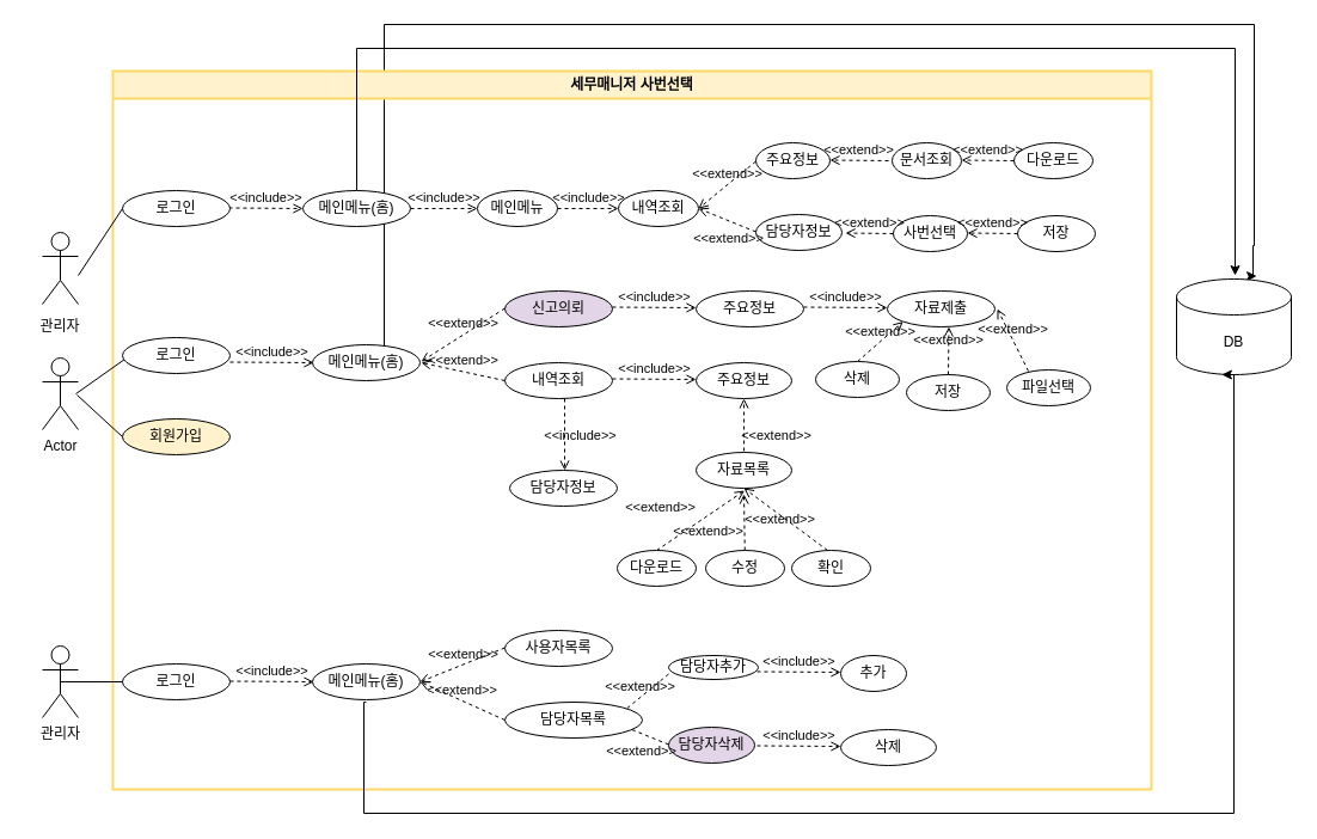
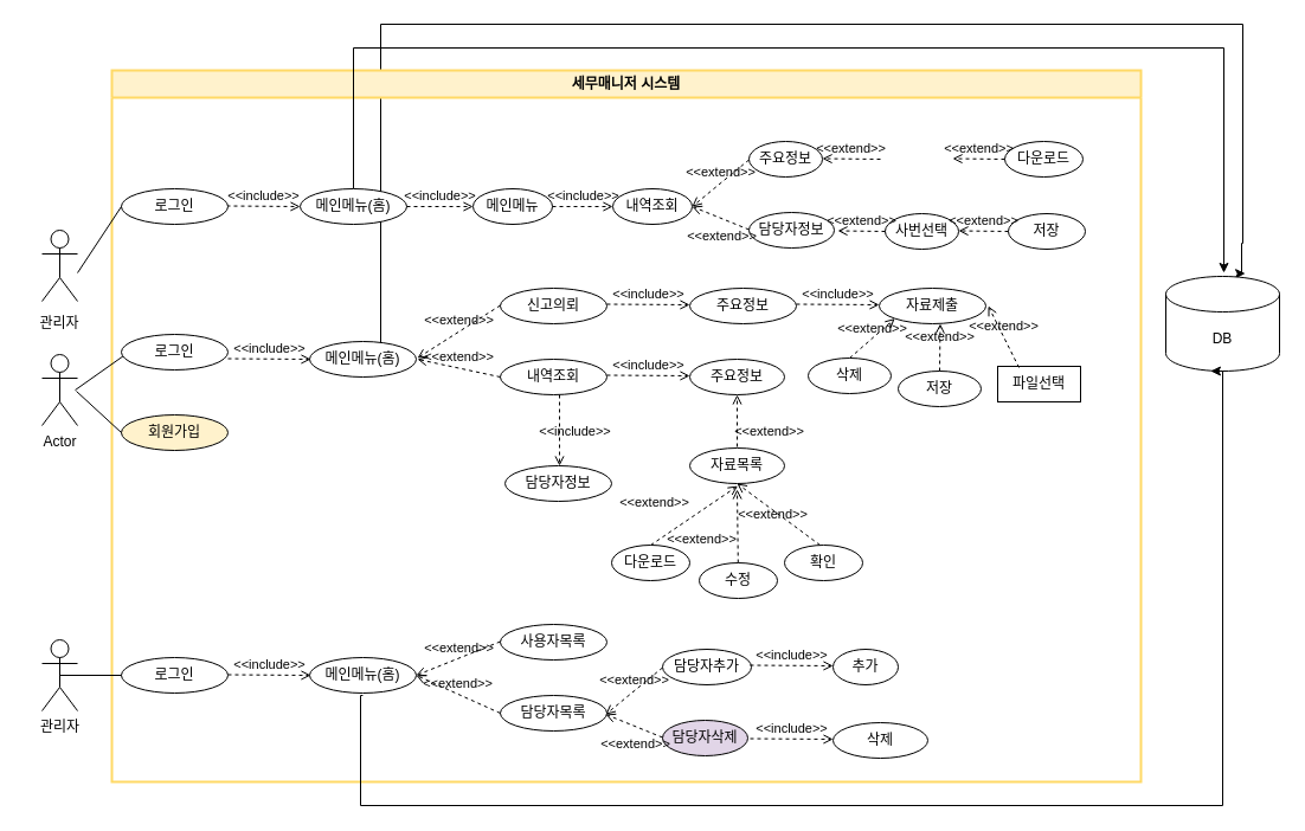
  <mxCell id="0" />
  <mxCell id="1" parent="0" />
  <mxCell id="2" style="edgeStyle=orthogonalEdgeStyle;rounded=0;orthogonalLoop=1;jettySize=auto;html=1;exitX=0.5;exitY=1;exitDx=0;exitDy=0;entryX=0.699;entryY=0.032;entryDx=0;entryDy=0;entryPerimeter=0;" parent="1" edge="1"><mxGeometry relative="1" as="geometry"><Array as="points"><mxPoint x="321" y="313" /><mxPoint x="321" y="20" /><mxPoint x="1049" y="20" /><mxPoint x="1049" y="205" /><mxPoint x="1048" y="231" /></Array><mxPoint x="323" y="313" as="sourcePoint" /><mxPoint x="1051.104" y="230.56" as="targetPoint" /></mxGeometry></mxCell>
- <mxCell id="3" value="세무매니저 사번선택" style="swimlane;whiteSpace=wrap;html=1;fillColor=#fff2cc;strokeColor=#FFD966;strokeWidth=2;" parent="1" vertex="1"><mxGeometry x="94" y="59" width="869" height="601" as="geometry" /></mxCell>
+ <mxCell id="3" value="세무매니저 시스템" style="swimlane;whiteSpace=wrap;html=1;fillColor=#fff2cc;strokeColor=#FFD966;strokeWidth=2;" parent="1" vertex="1"><mxGeometry x="94" y="59" width="869" height="601" as="geometry" /></mxCell>
  <mxCell id="4" value="&amp;lt;&amp;lt;include&amp;gt;&amp;gt;" style="html=1;verticalAlign=bottom;labelBackgroundColor=none;endArrow=open;endFill=0;dashed=1;rounded=0;entryX=0;entryY=0.5;entryDx=0;entryDy=0;" parent="3" target="6" edge="1"><mxGeometry width="160" relative="1" as="geometry"><mxPoint x="97" y="114.5" as="sourcePoint" /><mxPoint x="167" y="115" as="targetPoint" /></mxGeometry></mxCell>
  <mxCell id="5" style="edgeStyle=orthogonalEdgeStyle;rounded=0;orthogonalLoop=1;jettySize=auto;html=1;exitX=0.5;exitY=0;exitDx=0;exitDy=0;" parent="3" source="6" edge="1"><mxGeometry relative="1" as="geometry"><mxPoint x="939" y="171" as="targetPoint" /><Array as="points"><mxPoint x="204" y="-19" /><mxPoint x="939" y="-19" /></Array></mxGeometry></mxCell>
  <mxCell id="6" value="메인메뉴(홈)" style="ellipse;whiteSpace=wrap;html=1;" parent="3" vertex="1"><mxGeometry x="159" y="100" width="90" height="30" as="geometry" /></mxCell>
  <mxCell id="7" value="" style="endArrow=none;html=1;rounded=0;" parent="3" edge="1"><mxGeometry width="50" height="50" relative="1" as="geometry"><mxPoint x="-31" y="270" as="sourcePoint" /><mxPoint x="10" y="241" as="targetPoint" /></mxGeometry></mxCell>
  <mxCell id="8" value="메인메뉴" style="ellipse;whiteSpace=wrap;html=1;" parent="3" vertex="1"><mxGeometry x="305" y="100" width="67" height="30" as="geometry" /></mxCell>
- <mxCell id="9" value="파일선택" style="ellipse;whiteSpace=wrap;html=1;" parent="3" vertex="1"><mxGeometry x="748" y="250" width="70" height="30" as="geometry" /></mxCell>
+ <mxCell id="9" value="파일선택" style="whiteSpace=wrap;html=1;rounded=0;" parent="3" vertex="1"><mxGeometry x="748" y="250" width="70" height="30" as="geometry" /></mxCell>
  <mxCell id="10" value="주요정보" style="ellipse;whiteSpace=wrap;html=1;" parent="3" vertex="1"><mxGeometry x="538" y="60" width="62" height="30" as="geometry" /></mxCell>
  <mxCell id="11" value="담당자정보" style="ellipse;whiteSpace=wrap;html=1;" parent="3" vertex="1"><mxGeometry x="538" y="120" width="72" height="30" as="geometry" /></mxCell>
  <mxCell id="12" value="&amp;lt;&amp;lt;include&amp;gt;&amp;gt;" style="html=1;verticalAlign=bottom;labelBackgroundColor=none;endArrow=open;endFill=0;dashed=1;rounded=0;entryX=0;entryY=0.5;entryDx=0;entryDy=0;exitX=1;exitY=0.5;exitDx=0;exitDy=0;exitPerimeter=0;" parent="3" source="6" target="8" edge="1"><mxGeometry width="160" relative="1" as="geometry"><mxPoint x="257" y="114.5" as="sourcePoint" /><mxPoint x="417" y="114.5" as="targetPoint" /></mxGeometry></mxCell>
  <mxCell id="13" value="&amp;lt;&amp;lt;extend&amp;gt;&amp;gt;" style="html=1;verticalAlign=bottom;labelBackgroundColor=none;endArrow=open;endFill=0;dashed=1;rounded=0;entryX=1;entryY=0.5;entryDx=0;entryDy=0;" parent="3" target="15" edge="1"><mxGeometry width="160" relative="1" as="geometry"><mxPoint x="538" y="75.5" as="sourcePoint" /><mxPoint x="498" y="115" as="targetPoint" /></mxGeometry></mxCell>
  <mxCell id="14" value="&amp;lt;&amp;lt;extend&amp;gt;&amp;gt;" style="html=1;verticalAlign=bottom;labelBackgroundColor=none;endArrow=open;endFill=0;dashed=1;rounded=0;entryX=1;entryY=0.5;entryDx=0;entryDy=0;" parent="3" target="15" edge="1"><mxGeometry x="-0.364" y="21" width="160" relative="1" as="geometry"><mxPoint x="538" y="134.5" as="sourcePoint" /><mxPoint x="498" y="120" as="targetPoint" /><mxPoint y="1" as="offset" /></mxGeometry></mxCell>
  <mxCell id="15" value="내역조회" style="ellipse;whiteSpace=wrap;html=1;" parent="3" vertex="1"><mxGeometry x="423" y="100" width="67" height="30" as="geometry" /></mxCell>
  <mxCell id="16" value="&amp;lt;&amp;lt;include&amp;gt;&amp;gt;" style="html=1;verticalAlign=bottom;labelBackgroundColor=none;endArrow=open;endFill=0;dashed=1;rounded=0;entryX=0;entryY=0.5;entryDx=0;entryDy=0;exitX=1;exitY=0.5;exitDx=0;exitDy=0;" parent="3" source="8" target="15" edge="1"><mxGeometry width="160" relative="1" as="geometry"><mxPoint x="389" y="114.5" as="sourcePoint" /><mxPoint x="549" y="114.5" as="targetPoint" /></mxGeometry></mxCell>
- <mxCell id="17" value="문서조회" style="ellipse;whiteSpace=wrap;html=1;" parent="3" vertex="1"><mxGeometry x="652" y="60" width="58" height="30" as="geometry" /></mxCell>
  <mxCell id="18" value="다운로드" style="ellipse;whiteSpace=wrap;html=1;" parent="3" vertex="1"><mxGeometry x="754" y="60" width="66" height="30" as="geometry" /></mxCell>
  <mxCell id="19" value="&amp;lt;&amp;lt;extend&amp;gt;&amp;gt;" style="html=1;verticalAlign=bottom;labelBackgroundColor=none;endArrow=open;endFill=0;dashed=1;rounded=0;" parent="3" edge="1"><mxGeometry width="160" relative="1" as="geometry"><mxPoint x="649" y="75" as="sourcePoint" /><mxPoint x="600" y="74.5" as="targetPoint" /></mxGeometry></mxCell>
  <mxCell id="20" value="&amp;lt;&amp;lt;extend&amp;gt;&amp;gt;" style="html=1;verticalAlign=bottom;labelBackgroundColor=none;endArrow=open;endFill=0;dashed=1;rounded=0;exitX=0;exitY=0.5;exitDx=0;exitDy=0;" parent="3" source="18" edge="1"><mxGeometry width="160" relative="1" as="geometry"><mxPoint x="870" y="74.5" as="sourcePoint" /><mxPoint x="710" y="74.5" as="targetPoint" /></mxGeometry></mxCell>
  <mxCell id="21" value="회원가입" style="ellipse;whiteSpace=wrap;html=1;fillColor=#fff2cc;" parent="3" vertex="1"><mxGeometry x="8" y="291" width="90" height="30" as="geometry" /></mxCell>
  <mxCell id="22" value="로그인" style="ellipse;whiteSpace=wrap;html=1;" vertex="1" parent="3"><mxGeometry x="8" y="496" width="90" height="30" as="geometry" /></mxCell>
  <mxCell id="23" value="&amp;lt;&amp;lt;include&amp;gt;&amp;gt;" style="html=1;verticalAlign=bottom;labelBackgroundColor=none;endArrow=open;endFill=0;dashed=1;rounded=0;" edge="1" parent="3"><mxGeometry width="160" relative="1" as="geometry"><mxPoint x="98" y="510.5" as="sourcePoint" /><mxPoint x="168" y="511" as="targetPoint" /></mxGeometry></mxCell>
  <mxCell id="24" value="메인메뉴(홈)" style="ellipse;whiteSpace=wrap;html=1;" vertex="1" parent="3"><mxGeometry x="167" y="496" width="90" height="30" as="geometry" /></mxCell>
- <mxCell id="25" value="담당자추가" style="ellipse;whiteSpace=wrap;html=1;" vertex="1" parent="3"><mxGeometry x="465" y="489" width="75" height="20" as="geometry" /></mxCell>
+ <mxCell id="25" value="담당자추가" style="ellipse;whiteSpace=wrap;html=1;" vertex="1" parent="3"><mxGeometry x="465" y="489" width="75" height="30" as="geometry" /></mxCell>
  <mxCell id="26" value="담당자삭제" style="ellipse;whiteSpace=wrap;html=1;fillColor=#e1d5e7;" vertex="1" parent="3"><mxGeometry x="465" y="549" width="72" height="30" as="geometry" /></mxCell>
  <mxCell id="27" value="&amp;lt;&amp;lt;extend&amp;gt;&amp;gt;" style="html=1;verticalAlign=bottom;labelBackgroundColor=none;endArrow=open;endFill=0;dashed=1;rounded=0;entryX=1;entryY=0.5;entryDx=0;entryDy=0;" edge="1" parent="3"><mxGeometry x="-0.364" y="21" width="160" relative="1" as="geometry"><mxPoint x="465" y="563.5" as="sourcePoint" /><mxPoint x="417" y="544" as="targetPoint" /><mxPoint y="1" as="offset" /></mxGeometry></mxCell>
  <mxCell id="28" value="&amp;lt;&amp;lt;extend&amp;gt;&amp;gt;" style="html=1;verticalAlign=bottom;labelBackgroundColor=none;endArrow=open;endFill=0;dashed=1;rounded=0;entryX=1;entryY=0.5;entryDx=0;entryDy=0;" edge="1" parent="3"><mxGeometry width="160" relative="1" as="geometry"><mxPoint x="465" y="504.5" as="sourcePoint" /><mxPoint x="417" y="544" as="targetPoint" /></mxGeometry></mxCell>
  <mxCell id="29" value="&amp;lt;&amp;lt;include&amp;gt;&amp;gt;" style="html=1;verticalAlign=bottom;labelBackgroundColor=none;endArrow=open;endFill=0;dashed=1;rounded=0;" edge="1" parent="3"><mxGeometry width="160" relative="1" as="geometry"><mxPoint x="539" y="502.5" as="sourcePoint" /><mxPoint x="609" y="503" as="targetPoint" /></mxGeometry></mxCell>
  <mxCell id="30" value="추가" style="ellipse;whiteSpace=wrap;html=1;" vertex="1" parent="3"><mxGeometry x="609" y="489" width="55" height="30" as="geometry" /></mxCell>
  <mxCell id="31" value="&amp;lt;&amp;lt;include&amp;gt;&amp;gt;" style="html=1;verticalAlign=bottom;labelBackgroundColor=none;endArrow=open;endFill=0;dashed=1;rounded=0;" edge="1" parent="3"><mxGeometry width="160" relative="1" as="geometry"><mxPoint x="539" y="564.5" as="sourcePoint" /><mxPoint x="609" y="565" as="targetPoint" /></mxGeometry></mxCell>
  <mxCell id="32" value="삭제" style="ellipse;whiteSpace=wrap;html=1;" vertex="1" parent="3"><mxGeometry x="609" y="551" width="80" height="30" as="geometry" /></mxCell>
  <mxCell id="33" value="Actor" style="shape=umlActor;verticalLabelPosition=bottom;verticalAlign=top;html=1;outlineConnect=0;" parent="1" vertex="1"><mxGeometry x="35" y="194" width="30" height="60" as="geometry" /></mxCell>
  <mxCell id="34" value="로그인" style="ellipse;whiteSpace=wrap;html=1;" parent="1" vertex="1"><mxGeometry x="102" y="159" width="90" height="30" as="geometry" /></mxCell>
  <mxCell id="35" value="로그인" style="ellipse;whiteSpace=wrap;html=1;" parent="1" vertex="1"><mxGeometry x="102" y="282" width="90" height="30" as="geometry" /></mxCell>
  <mxCell id="36" value="메인메뉴(홈)" style="ellipse;whiteSpace=wrap;html=1;" parent="1" vertex="1"><mxGeometry x="261" y="288" width="90" height="30" as="geometry" /></mxCell>
  <mxCell id="37" value="&amp;lt;&amp;lt;include&amp;gt;&amp;gt;" style="html=1;verticalAlign=bottom;labelBackgroundColor=none;endArrow=open;endFill=0;dashed=1;rounded=0;" parent="1" edge="1"><mxGeometry width="160" relative="1" as="geometry"><mxPoint x="192" y="302.5" as="sourcePoint" /><mxPoint x="262" y="303" as="targetPoint" /></mxGeometry></mxCell>
- <mxCell id="38" value="신고의뢰" style="ellipse;whiteSpace=wrap;html=1;fillColor=#e1d5e7;" parent="1" vertex="1"><mxGeometry x="422" y="243" width="90" height="30" as="geometry" /></mxCell>
+ <mxCell id="38" value="신고의뢰" style="ellipse;whiteSpace=wrap;html=1;" parent="1" vertex="1"><mxGeometry x="422" y="243" width="90" height="30" as="geometry" /></mxCell>
  <mxCell id="39" value="&amp;lt;&amp;lt;extend&amp;gt;&amp;gt;" style="html=1;verticalAlign=bottom;labelBackgroundColor=none;endArrow=open;endFill=0;dashed=1;rounded=0;entryX=1;entryY=0.5;entryDx=0;entryDy=0;" parent="1" edge="1"><mxGeometry width="160" relative="1" as="geometry"><mxPoint x="422" y="257.5" as="sourcePoint" /><mxPoint x="352" y="302" as="targetPoint" /></mxGeometry></mxCell>
  <mxCell id="40" value="내역조회" style="ellipse;whiteSpace=wrap;html=1;" parent="1" vertex="1"><mxGeometry x="422" y="303" width="90" height="30" as="geometry" /></mxCell>
  <mxCell id="41" value="&amp;lt;&amp;lt;extend&amp;gt;&amp;gt;" style="html=1;verticalAlign=bottom;labelBackgroundColor=none;endArrow=open;endFill=0;dashed=1;rounded=0;exitX=0;exitY=0.5;exitDx=0;exitDy=0;" parent="1" source="40" edge="1"><mxGeometry width="160" relative="1" as="geometry"><mxPoint x="432" y="267.5" as="sourcePoint" /><mxPoint x="352" y="303" as="targetPoint" /></mxGeometry></mxCell>
  <mxCell id="42" value="&amp;lt;&amp;lt;include&amp;gt;&amp;gt;" style="html=1;verticalAlign=bottom;labelBackgroundColor=none;endArrow=open;endFill=0;dashed=1;rounded=0;" parent="1" edge="1"><mxGeometry width="160" relative="1" as="geometry"><mxPoint x="512" y="256.5" as="sourcePoint" /><mxPoint x="582" y="257" as="targetPoint" /></mxGeometry></mxCell>
  <mxCell id="43" value="주요정보" style="ellipse;whiteSpace=wrap;html=1;" parent="1" vertex="1"><mxGeometry x="582" y="243" width="90" height="30" as="geometry" /></mxCell>
  <mxCell id="44" value="&amp;lt;&amp;lt;include&amp;gt;&amp;gt;" style="html=1;verticalAlign=bottom;labelBackgroundColor=none;endArrow=open;endFill=0;dashed=1;rounded=0;" parent="1" edge="1"><mxGeometry width="160" relative="1" as="geometry"><mxPoint x="672" y="256.5" as="sourcePoint" /><mxPoint x="742" y="257" as="targetPoint" /></mxGeometry></mxCell>
  <mxCell id="45" value="자료제출" style="ellipse;whiteSpace=wrap;html=1;" parent="1" vertex="1"><mxGeometry x="742" y="243" width="90" height="30" as="geometry" /></mxCell>
  <mxCell id="46" value="&amp;lt;&amp;lt;include&amp;gt;&amp;gt;" style="html=1;verticalAlign=bottom;labelBackgroundColor=none;endArrow=open;endFill=0;dashed=1;rounded=0;" parent="1" edge="1"><mxGeometry width="160" relative="1" as="geometry"><mxPoint x="512" y="316.5" as="sourcePoint" /><mxPoint x="582" y="317" as="targetPoint" /></mxGeometry></mxCell>
  <mxCell id="47" value="주요정보" style="ellipse;whiteSpace=wrap;html=1;" parent="1" vertex="1"><mxGeometry x="582" y="303" width="80" height="30" as="geometry" /></mxCell>
  <mxCell id="48" value="&amp;lt;&amp;lt;extend&amp;gt;&amp;gt;" style="html=1;verticalAlign=bottom;labelBackgroundColor=none;endArrow=open;endFill=0;dashed=1;rounded=0;entryX=0.5;entryY=1;entryDx=0;entryDy=0;" parent="1" target="47" edge="1"><mxGeometry x="-0.6" y="-27" width="160" relative="1" as="geometry"><mxPoint x="622" y="383" as="sourcePoint" /><mxPoint x="602" y="383" as="targetPoint" /><mxPoint as="offset" /></mxGeometry></mxCell>
  <mxCell id="49" value="자료목록" style="ellipse;whiteSpace=wrap;html=1;" parent="1" vertex="1"><mxGeometry x="582" y="378" width="80" height="30" as="geometry" /></mxCell>
  <mxCell id="50" value="&amp;lt;&amp;lt;extend&amp;gt;&amp;gt;" style="html=1;verticalAlign=bottom;labelBackgroundColor=none;endArrow=open;endFill=0;dashed=1;rounded=0;entryX=0.5;entryY=1;entryDx=0;entryDy=0;exitX=0.5;exitY=0;exitDx=0;exitDy=0;" parent="1" source="51" edge="1"><mxGeometry x="-0.603" y="21" width="160" relative="1" as="geometry"><mxPoint x="622.5" y="461" as="sourcePoint" /><mxPoint x="622.5" y="410" as="targetPoint" /><mxPoint as="offset" /></mxGeometry></mxCell>
  <mxCell id="51" value="다운로드" style="ellipse;whiteSpace=wrap;html=1;" parent="1" vertex="1"><mxGeometry x="516" y="460" width="66" height="30" as="geometry" /></mxCell>
  <mxCell id="52" value="&amp;lt;&amp;lt;include&amp;gt;&amp;gt;" style="html=1;verticalAlign=bottom;labelBackgroundColor=none;endArrow=open;endFill=0;dashed=1;rounded=0;" parent="1" edge="1"><mxGeometry x="0.333" y="13" width="160" relative="1" as="geometry"><mxPoint x="472" y="333" as="sourcePoint" /><mxPoint x="472" y="393" as="targetPoint" /><mxPoint as="offset" /></mxGeometry></mxCell>
  <mxCell id="53" value="담당자정보" style="ellipse;whiteSpace=wrap;html=1;" parent="1" vertex="1"><mxGeometry x="426" y="393" width="90" height="30" as="geometry" /></mxCell>
  <mxCell id="54" value="&amp;lt;&amp;lt;extend&amp;gt;&amp;gt;" style="html=1;verticalAlign=bottom;labelBackgroundColor=none;endArrow=open;endFill=0;dashed=1;rounded=0;entryX=0;entryY=1;entryDx=0;entryDy=0;exitX=0.5;exitY=0;exitDx=0;exitDy=0;" parent="1" source="57" target="45" edge="1"><mxGeometry width="160" relative="1" as="geometry"><mxPoint x="742" y="323" as="sourcePoint" /><mxPoint x="792" y="273" as="targetPoint" /></mxGeometry></mxCell>
  <mxCell id="55" value="저장" style="ellipse;whiteSpace=wrap;html=1;" parent="1" vertex="1"><mxGeometry x="758" y="313" width="70" height="30" as="geometry" /></mxCell>
  <mxCell id="56" value="&amp;lt;&amp;lt;extend&amp;gt;&amp;gt;" style="html=1;verticalAlign=bottom;labelBackgroundColor=none;endArrow=open;endFill=0;dashed=1;rounded=0;entryX=0;entryY=1;entryDx=0;entryDy=0;exitX=0.5;exitY=0;exitDx=0;exitDy=0;" parent="1" source="55" edge="1"><mxGeometry width="160" relative="1" as="geometry"><mxPoint x="792" y="313" as="sourcePoint" /><mxPoint x="793.5" y="273" as="targetPoint" /></mxGeometry></mxCell>
  <mxCell id="57" value="삭제" style="ellipse;whiteSpace=wrap;html=1;" parent="1" vertex="1"><mxGeometry x="682" y="302" width="70" height="30" as="geometry" /></mxCell>
  <mxCell id="58" value="&amp;lt;&amp;lt;extend&amp;gt;&amp;gt;" style="html=1;verticalAlign=bottom;labelBackgroundColor=none;endArrow=open;endFill=0;dashed=1;rounded=0;entryX=0.5;entryY=1;entryDx=0;entryDy=0;" parent="1" target="49" edge="1"><mxGeometry x="-0.031" y="10" width="160" relative="1" as="geometry"><mxPoint x="692" y="460" as="sourcePoint" /><mxPoint x="797" y="460" as="targetPoint" /><mxPoint as="offset" /></mxGeometry></mxCell>
  <mxCell id="59" value="확인" style="ellipse;whiteSpace=wrap;html=1;" parent="1" vertex="1"><mxGeometry x="662" y="460" width="66" height="30" as="geometry" /></mxCell>
- <mxCell id="60" value="수정" style="ellipse;whiteSpace=wrap;html=1;" parent="1" vertex="1"><mxGeometry x="590" y="460" width="66" height="30" as="geometry" /></mxCell>
+ <mxCell id="60" value="수정" style="ellipse;whiteSpace=wrap;html=1;" parent="1" vertex="1"><mxGeometry x="590" y="475" width="66" height="30" as="geometry" /></mxCell>
  <mxCell id="61" value="&amp;lt;&amp;lt;extend&amp;gt;&amp;gt;" style="html=1;verticalAlign=bottom;labelBackgroundColor=none;endArrow=open;endFill=0;dashed=1;rounded=0;" parent="1" source="60" edge="1"><mxGeometry x="-0.681" y="31" width="160" relative="1" as="geometry"><mxPoint x="502" y="573" as="sourcePoint" /><mxPoint x="622" y="413" as="targetPoint" /><mxPoint y="-1" as="offset" /></mxGeometry></mxCell>
  <mxCell id="62" value="&amp;lt;&amp;lt;extend&amp;gt;&amp;gt;" style="html=1;verticalAlign=bottom;labelBackgroundColor=none;endArrow=open;endFill=0;dashed=1;rounded=0;exitX=0.257;exitY=0.033;exitDx=0;exitDy=0;exitPerimeter=0;" parent="1" source="9" edge="1"><mxGeometry width="160" relative="1" as="geometry"><mxPoint x="568" y="197.5" as="sourcePoint" /><mxPoint x="834" y="258" as="targetPoint" /></mxGeometry></mxCell>
  <mxCell id="63" value="DB" style="shape=cylinder3;whiteSpace=wrap;html=1;boundedLbl=1;backgroundOutline=1;size=15;" parent="1" vertex="1"><mxGeometry x="984" y="233" width="96" height="80" as="geometry" /></mxCell>
  <mxCell id="64" value="Actor" style="shape=umlActor;verticalLabelPosition=bottom;verticalAlign=top;html=1;outlineConnect=0;" parent="1" vertex="1"><mxGeometry x="35" y="299" width="30" height="60" as="geometry" /></mxCell>
  <mxCell id="65" value="관리자" style="text;html=1;align=center;verticalAlign=middle;whiteSpace=wrap;rounded=0;fillColor=default;" parent="1" vertex="1"><mxGeometry x="20" y="258" width="60" height="30" as="geometry" /></mxCell>
  <mxCell id="66" value="" style="endArrow=none;html=1;rounded=0;entryX=0;entryY=0.5;entryDx=0;entryDy=0;" parent="1" target="34" edge="1"><mxGeometry width="50" height="50" relative="1" as="geometry"><mxPoint x="65" y="230" as="sourcePoint" /><mxPoint x="105" y="260" as="targetPoint" /></mxGeometry></mxCell>
  <mxCell id="67" value="사번선택" style="ellipse;whiteSpace=wrap;html=1;" parent="1" vertex="1"><mxGeometry x="747" y="180" width="62" height="30" as="geometry" /></mxCell>
  <mxCell id="68" value="&amp;lt;&amp;lt;extend&amp;gt;&amp;gt;" style="html=1;verticalAlign=bottom;labelBackgroundColor=none;endArrow=open;endFill=0;dashed=1;rounded=0;exitX=0;exitY=0.5;exitDx=0;exitDy=0;" parent="1" source="67" edge="1"><mxGeometry width="160" relative="1" as="geometry"><mxPoint x="867" y="194.5" as="sourcePoint" /><mxPoint x="707" y="194.5" as="targetPoint" /></mxGeometry></mxCell>
  <mxCell id="69" value="저장" style="ellipse;whiteSpace=wrap;html=1;" parent="1" vertex="1"><mxGeometry x="851" y="180" width="65" height="30" as="geometry" /></mxCell>
  <mxCell id="70" value="&amp;lt;&amp;lt;extend&amp;gt;&amp;gt;" style="html=1;verticalAlign=bottom;labelBackgroundColor=none;endArrow=open;endFill=0;dashed=1;rounded=0;exitX=0;exitY=0.5;exitDx=0;exitDy=0;" parent="1" source="69" edge="1"><mxGeometry width="160" relative="1" as="geometry"><mxPoint x="969" y="194.5" as="sourcePoint" /><mxPoint x="809" y="194.5" as="targetPoint" /></mxGeometry></mxCell>
  <mxCell id="71" value="" style="endArrow=none;html=1;rounded=0;exitX=0;exitY=0.5;exitDx=0;exitDy=0;" parent="1" source="21" edge="1"><mxGeometry width="50" height="50" relative="1" as="geometry"><mxPoint x="35" y="458" as="sourcePoint" /><mxPoint x="64" y="330" as="targetPoint" /></mxGeometry></mxCell>
  <mxCell id="72" value="관리자" style="shape=umlActor;verticalLabelPosition=bottom;verticalAlign=top;html=1;outlineConnect=0;" vertex="1" parent="1"><mxGeometry x="35" y="540" width="30" height="60" as="geometry" /></mxCell>
  <mxCell id="73" value="" style="endArrow=none;html=1;rounded=0;entryX=0;entryY=0.5;entryDx=0;entryDy=0;exitX=0.5;exitY=0.5;exitDx=0;exitDy=0;exitPerimeter=0;" edge="1" parent="1" source="72" target="22"><mxGeometry width="50" height="50" relative="1" as="geometry"><mxPoint x="57" y="576" as="sourcePoint" /><mxPoint x="94" y="520" as="targetPoint" /></mxGeometry></mxCell>
  <mxCell id="74" value="사용자목록" style="ellipse;whiteSpace=wrap;html=1;" vertex="1" parent="1"><mxGeometry x="422" y="527" width="90" height="30" as="geometry" /></mxCell>
- <mxCell id="75" value="담당자목록" style="ellipse;whiteSpace=wrap;html=1;" vertex="1" parent="1"><mxGeometry x="422" y="587" width="115" height="30" as="geometry" /></mxCell>
+ <mxCell id="75" value="담당자목록" style="ellipse;whiteSpace=wrap;html=1;" vertex="1" parent="1"><mxGeometry x="422" y="587" width="90" height="30" as="geometry" /></mxCell>
  <mxCell id="76" value="&amp;lt;&amp;lt;extend&amp;gt;&amp;gt;" style="html=1;verticalAlign=bottom;labelBackgroundColor=none;endArrow=open;endFill=0;dashed=1;rounded=0;exitX=0;exitY=0.5;exitDx=0;exitDy=0;entryX=1;entryY=0.5;entryDx=0;entryDy=0;" edge="1" source="75" parent="1" target="24"><mxGeometry width="160" relative="1" as="geometry"><mxPoint x="432" y="551.5" as="sourcePoint" /><mxPoint x="352" y="587" as="targetPoint" /></mxGeometry></mxCell>
  <mxCell id="77" value="&amp;lt;&amp;lt;extend&amp;gt;&amp;gt;" style="html=1;verticalAlign=bottom;labelBackgroundColor=none;endArrow=open;endFill=0;dashed=1;rounded=0;entryX=1;entryY=0.5;entryDx=0;entryDy=0;" edge="1" parent="1" target="24"><mxGeometry width="160" relative="1" as="geometry"><mxPoint x="422" y="541.5" as="sourcePoint" /><mxPoint x="352" y="586" as="targetPoint" /></mxGeometry></mxCell>
  <mxCell id="78" style="edgeStyle=orthogonalEdgeStyle;rounded=0;orthogonalLoop=1;jettySize=auto;html=1;exitX=0.5;exitY=1;exitDx=0;exitDy=0;entryX=0.5;entryY=1;entryDx=0;entryDy=0;entryPerimeter=0;" edge="1" parent="1"><mxGeometry relative="1" as="geometry"><Array as="points"><mxPoint x="303.97" y="587" /><mxPoint x="303.97" y="680" /><mxPoint x="1031.97" y="680" /><mxPoint x="1031.97" y="313" /></Array><mxPoint x="305.91" y="587" as="sourcePoint" /><mxPoint x="1021.91" y="313" as="targetPoint" /></mxGeometry></mxCell>
